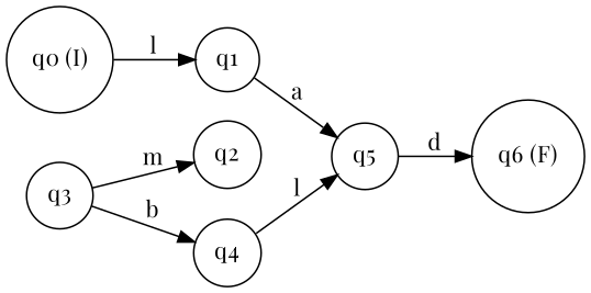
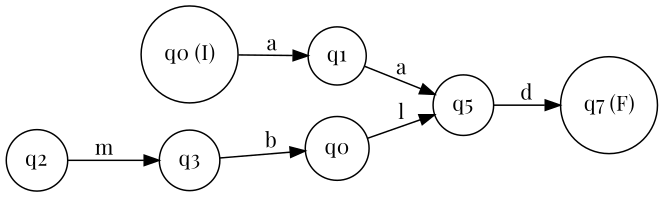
  digraph {
    fontname="Playfair Display"
    rankdir=LR
    node [fontname="Playfair Display" shape=circle]
    edge [fontname="Playfair Display"]
    n1 [label="q0 (I)"]
    n2 [label=q1]
    n3 [label=q5]
    n4 [label=q2]
    n5 [label=q3]
-   n6 [label=q4]
-   n7 [label="q6 (F)"]
-   n1 -> n2 [label=l]
+   n6 [label=q0]
+   n7 [label="q7 (F)"]
+   n1 -> n2 [label=a]
    n2 -> n3 [label=a]
    n3 -> n7 [label=d]
-   n5 -> n4 [label=m]
+   n4 -> n5 [label=m]
    n5 -> n6 [label=b]
    n6 -> n3 [label=l]
  }
